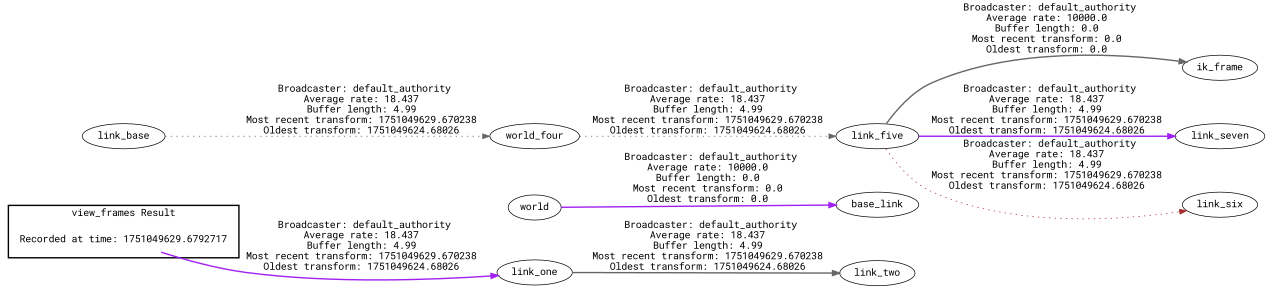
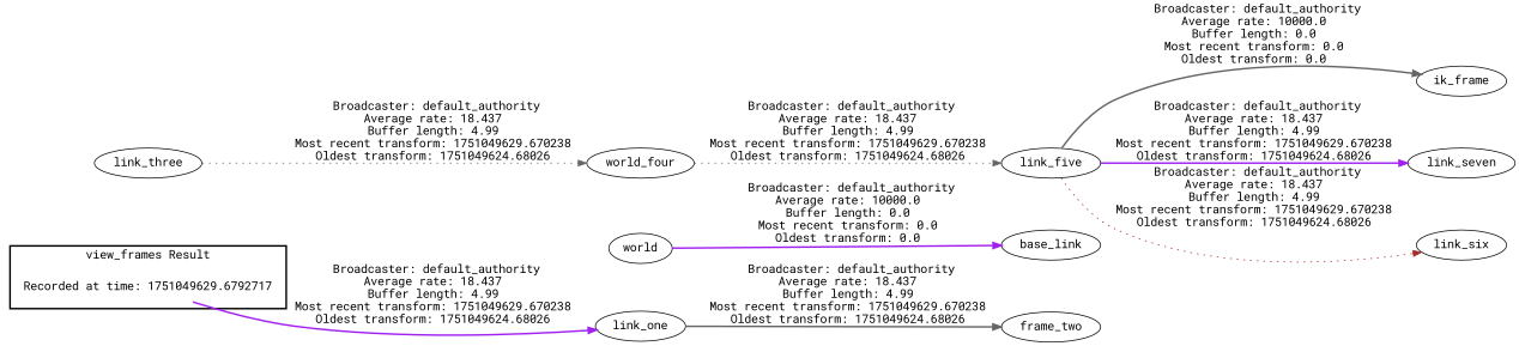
  digraph {
    fontname="Roboto Mono"
    rankdir=LR
    node [fontname="Roboto Mono"]
    edge [fontname="Roboto Mono" style=bold color=gray40]
    "Recorded at time: 1751049629.6792717" [shape=plaintext]
    world
    link_one
    link_five
    ik_frame
    link_seven
    link_six
    n8 [label=world_four]
    base_link
-   link_two
-   link_three [label=link_base]
+   link_two [label=frame_two]
+   link_three
    subgraph cluster_1 {
      color=black
      label="view_frames Result"
      style=bold
      "Recorded at time: 1751049629.6792717"
    }
    "Recorded at time: 1751049629.6792717" -> world [style=invis color=""]
    "Recorded at time: 1751049629.6792717" -> link_one [color=purple label=" Broadcaster: default_authority\nAverage rate: 18.437\nBuffer length: 4.99\nMost recent transform: 1751049629.670238\nOldest transform: 1751049624.68026\n"]
    world -> base_link [color=purple label=" Broadcaster: default_authority\nAverage rate: 10000.0\nBuffer length: 0.0\nMost recent transform: 0.0\nOldest transform: 0.0\n"]
    link_one -> link_two [label=" Broadcaster: default_authority\nAverage rate: 18.437\nBuffer length: 4.99\nMost recent transform: 1751049629.670238\nOldest transform: 1751049624.68026\n"]
    link_five -> ik_frame [label=" Broadcaster: default_authority\nAverage rate: 10000.0\nBuffer length: 0.0\nMost recent transform: 0.0\nOldest transform: 0.0\n"]
    link_five -> link_seven [color=purple label=" Broadcaster: default_authority\nAverage rate: 18.437\nBuffer length: 4.99\nMost recent transform: 1751049629.670238\nOldest transform: 1751049624.68026\n"]
    link_five -> link_six [color=brown label=" Broadcaster: default_authority\nAverage rate: 18.437\nBuffer length: 4.99\nMost recent transform: 1751049629.670238\nOldest transform: 1751049624.68026\n" style=dotted]
    n8 -> link_five [label=" Broadcaster: default_authority\nAverage rate: 18.437\nBuffer length: 4.99\nMost recent transform: 1751049629.670238\nOldest transform: 1751049624.68026\n" style=dotted]
    link_three -> n8 [label=" Broadcaster: default_authority\nAverage rate: 18.437\nBuffer length: 4.99\nMost recent transform: 1751049629.670238\nOldest transform: 1751049624.68026\n" style=dotted]
  }
